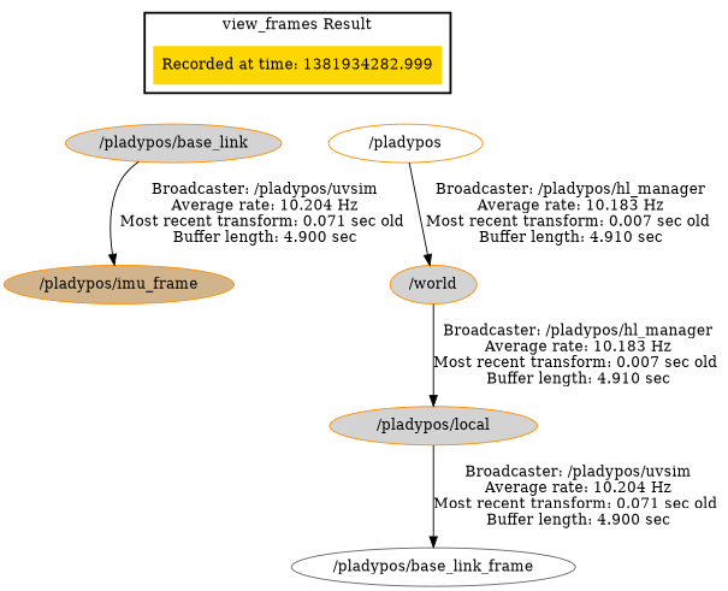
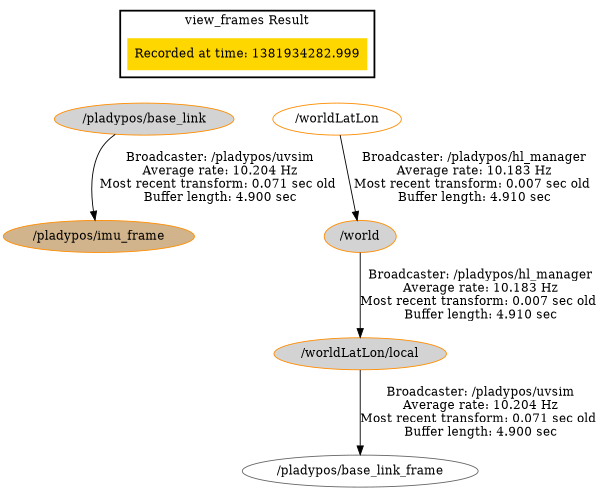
  digraph {
    node [color=darkorange fillcolor=lightgrey style=filled]
    "Recorded at time: 1381934282.999" [color=gray40 fillcolor=gold shape=plaintext]
    "/pladypos/base_link"
-   "/worldLatLon" [fillcolor=white label="/pladypos"]
+   "/worldLatLon" [fillcolor=white]
    "/pladypos/imu_frame" [fillcolor=tan]
    n5 [color=gray40 fillcolor=white label="/pladypos/base_link_frame"]
-   "/pladypos/local"
+   "/pladypos/local" [label="/worldLatLon/local"]
    "/world"
    subgraph cluster_1 {
      color=black
      label="view_frames Result"
      style=bold
      "Recorded at time: 1381934282.999"
    }
    "Recorded at time: 1381934282.999" -> "/pladypos/base_link" [style=invis]
    "Recorded at time: 1381934282.999" -> "/worldLatLon" [style=invis]
    "/pladypos/base_link" -> "/pladypos/imu_frame" [label="Broadcaster: /pladypos/uvsim\nAverage rate: 10.204 Hz\nMost recent transform: 0.071 sec old \nBuffer length: 4.900 sec\n"]
    "/worldLatLon" -> "/world" [label="Broadcaster: /pladypos/hl_manager\nAverage rate: 10.183 Hz\nMost recent transform: 0.007 sec old \nBuffer length: 4.910 sec\n"]
    "/pladypos/local" -> n5 [label="Broadcaster: /pladypos/uvsim\nAverage rate: 10.204 Hz\nMost recent transform: 0.071 sec old \nBuffer length: 4.900 sec\n"]
    "/world" -> "/pladypos/local" [label="Broadcaster: /pladypos/hl_manager\nAverage rate: 10.183 Hz\nMost recent transform: 0.007 sec old \nBuffer length: 4.910 sec\n"]
  }
